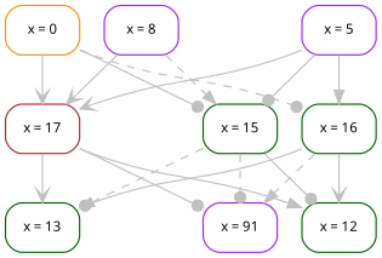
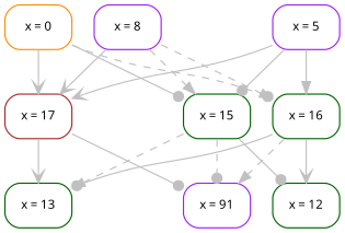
  digraph {
    bgcolor=white
    node [fontname=sans fontsize=10 penwidth=1 shape=box style=rounded color=darkgreen]
    edge [color=grey penwidth=1 style=invis]
    n1 [label="x = 5" style=invis color=""]
    n2 [label="x = 15"]
    n3 [label="x = 16"]
    n4 [color=brown label="x = 17"]
    n5 [label="x = 18" style=invis color=""]
    n6 [color=purple label="x = 91"]
    n7 [label="x = 12"]
    n8 [label="x = 13"]
    n9 [label="x = 14" style=invis color=""]
    n10 [color=purple label="x = 5"]
    n11 [color=darkorange label="x = 0"]
    n12 [color=purple label="x = 8"]
    n1 -> n2
    n1 -> n3
    n1 -> n4
    n1 -> n5
    n2 -> n6 [arrowhead=dot style=dashed]
    n2 -> n7 [arrowhead=dot style=bold]
    n2 -> n8 [arrowhead=normal style=dashed]
    n2 -> n9
    n3 -> n6 [arrowhead=normal style=dashed]
    n3 -> n7 [arrowhead=vee style=solid]
    n3 -> n8 [arrowhead=dot style=solid]
    n3 -> n9
    n4 -> n6 [arrowhead=dot style=bold]
-   n4 -> n7 [arrowhead=normal style=solid]
    n4 -> n8 [arrowhead=vee style=solid]
    n4 -> n9
    n5 -> n6
    n5 -> n7
    n5 -> n8
    n5 -> n9
    n10 -> n2 [arrowhead=dot style=solid]
    n10 -> n3 [arrowhead=normal style=bold]
    n10 -> n4 [arrowhead=vee style=bold]
    n10 -> n5
    n11 -> n2 [arrowhead=dot style=bold]
    n11 -> n3 [arrowhead=dot style=dashed]
    n11 -> n4 [arrowhead=vee style=bold]
    n11 -> n5
    n12 -> n2 [arrowhead=normal style=dashed]
+   n12 -> n3 [arrowhead=normal style=dashed]
    n12 -> n4 [arrowhead=vee style=solid]
    n12 -> n5
  }
